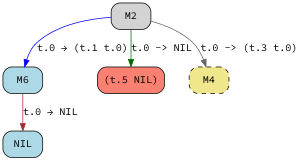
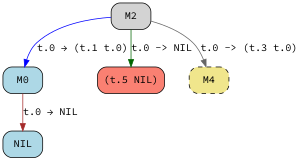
  digraph {
    fontname="Source Code Pro"
    node [fillcolor=lightblue fontname="Source Code Pro" shape=box style="rounded,filled"]
    edge [fontname="Source Code Pro"]
    n1 [label=NIL]
-   M0 [label=M6]
+   M0
    M2 [fillcolor=lightgrey]
    n4 [fillcolor=salmon label="(t.5 NIL)"]
    M4 [fillcolor=khaki style="rounded,dashed,filled"]
    M0 -> n1 [color=brown label="t.0 → NIL"]
    M2 -> M0 [color=blue label="t.0 → (t.1 t.0)"]
    M2 -> n4 [color=darkgreen label="t.0 -> NIL"]
    M2 -> M4 [color=gray40 label="t.0 -> (t.3 t.0)"]
  }
